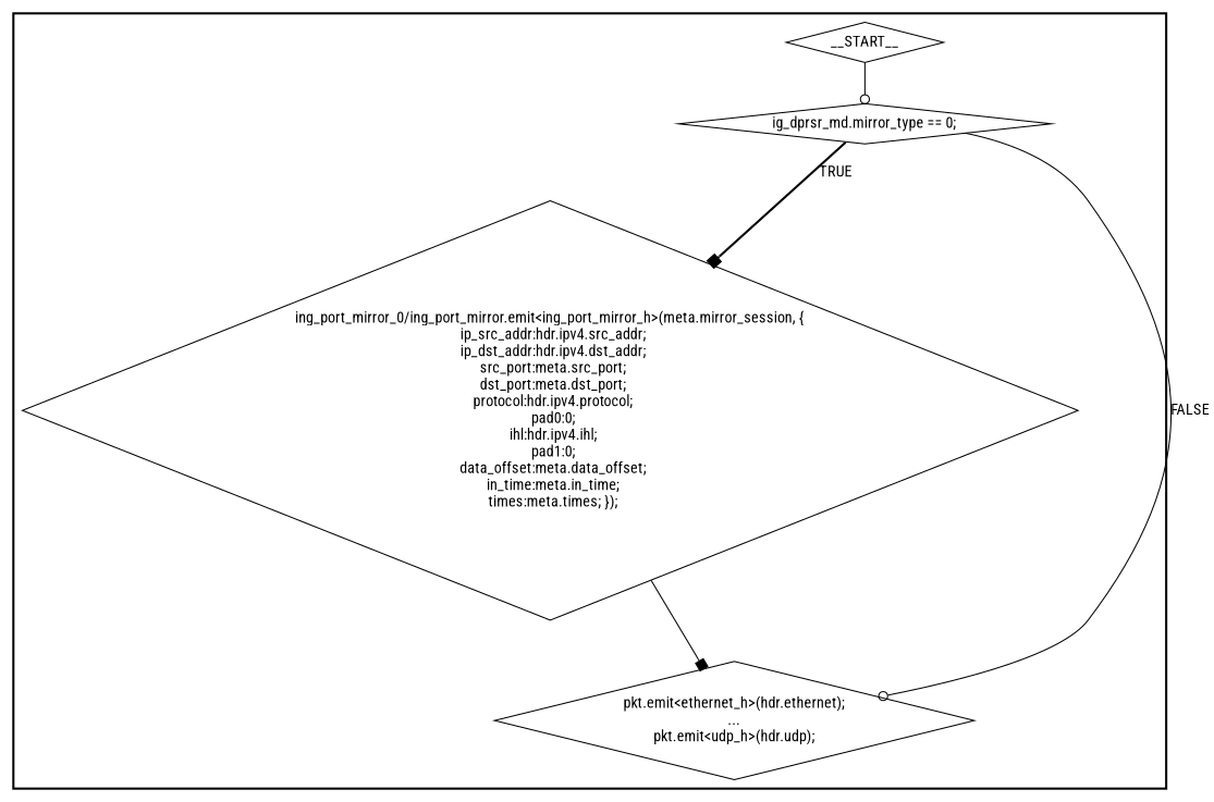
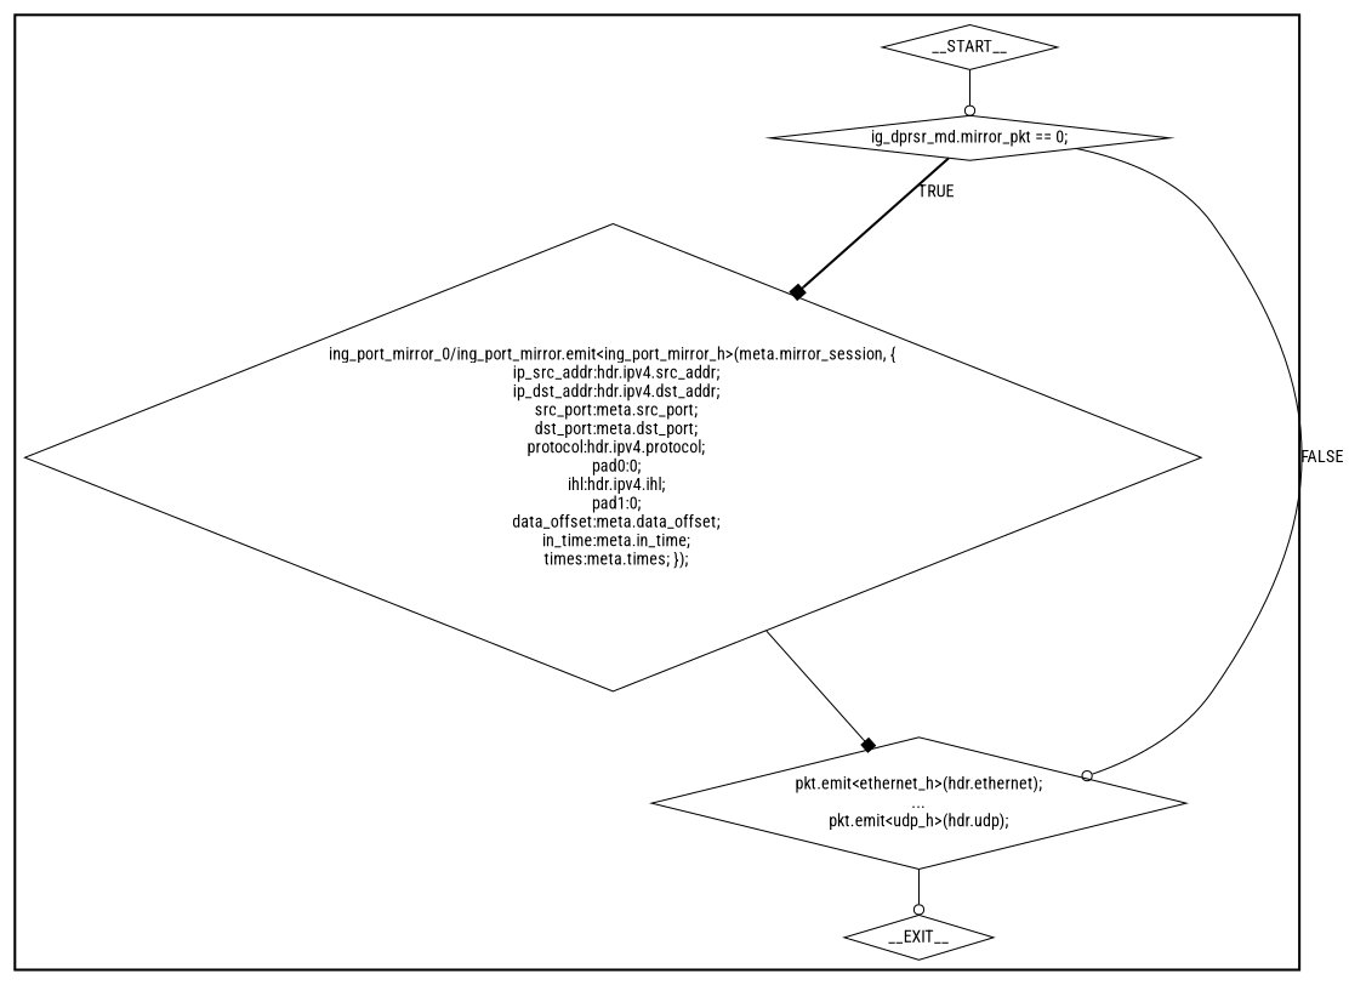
  digraph {
    fontname="Roboto Condensed"
    node [fontname="Roboto Condensed" shape=diamond style=solid]
    edge [arrowhead=odot fontname="Roboto Condensed" style=solid]
    n1 [label=__START__]
-   n2 [label="ig_dprsr_md.mirror_type == 0;"]
+   n2 [label="ig_dprsr_md.mirror_pkt == 0;"]
+   n3 [label=__EXIT__]
    n4 [label="ing_port_mirror_0/ing_port_mirror.emit<ing_port_mirror_h>(meta.mirror_session, {\n  ip_src_addr:hdr.ipv4.src_addr;\n  ip_dst_addr:hdr.ipv4.dst_addr;\n  src_port:meta.src_port;\n  dst_port:meta.dst_port;\n  protocol:hdr.ipv4.protocol;\n  pad0:0;\n  ihl:hdr.ipv4.ihl;\n  pad1:0;\n  data_offset:meta.data_offset;\n  in_time:meta.in_time;\n  times:meta.times; });"]
    n5 [label="pkt.emit<ethernet_h>(hdr.ethernet);\n...\npkt.emit<udp_h>(hdr.udp);"]
    subgraph cluster_1 {
      labeljust=r
      style=bold
      n1
      n2
+     n3
      n4
      n5
    }
    n1 -> n2
    n2 -> n4 [arrowhead=box label=TRUE style=bold]
    n2 -> n5 [label=FALSE]
    n4 -> n5 [arrowhead=box]
+   n5 -> n3
  }
